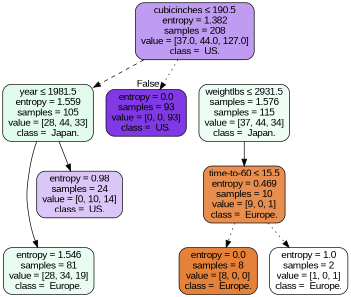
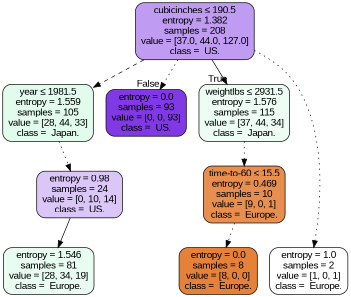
  digraph {
    fontname="Liberation Sans"
    node [color=black fontname="Liberation Sans" shape=box style="filled, rounded"]
    edge [fontname="Liberation Sans" style=dotted]
    n1 [fillcolor="#bf9bf2" label=<cubicinches &le; 190.5<br/>entropy = 1.382<br/>samples = 208<br/>value = [37.0, 44.0, 127.0]<br/>class =  US.>]
-   n2 [fillcolor="#edfdf4" label=<weightlbs &le; 2931.5<br/>samples = 1.576<br/>samples = 115<br/>value = [37, 44, 34]<br/>class =  Japan.>]
+   n2 [fillcolor="#edfdf4" label=<weightlbs &le; 2931.5<br/>entropy = 1.576<br/>samples = 115<br/>value = [37, 44, 34]<br/>class =  Japan.>]
    n3 [fillcolor="#8139e5" label=<entropy = 0.0<br/>samples = 93<br/>value = [0, 0, 93]<br/>class =  US.>]
    n4 [fillcolor="#e1fbec" label=<year &le; 1981.5<br/>entropy = 1.559<br/>samples = 105<br/>value = [28, 44, 33]<br/>class =  Japan.>]
    n5 [fillcolor="#e88f4f" label=<time-to-60 &le; 15.5<br/>entropy = 0.469<br/>samples = 10<br/>value = [9, 0, 1]<br/>class =  Europe.>]
    n6 [fillcolor="#e9fcf1" label=<entropy = 1.546<br/>samples = 81<br/>value = [28, 34, 19]<br/>class =  Europe.>]
    n7 [fillcolor="#dbc6f8" label=<entropy = 0.98<br/>samples = 24<br/>value = [0, 10, 14]<br/>class =  US.>]
    n8 [fillcolor="#ffffff" label=<entropy = 1.0<br/>samples = 2<br/>value = [1, 0, 1]<br/>class =  Europe.>]
    n9 [fillcolor="#e58139" label=<entropy = 0.0<br/>samples = 8<br/>value = [8, 0, 0]<br/>class =  Europe.>]
+   n1 -> n2 [headlabel=True labelangle=45 labeldistance=2.5 style=solid]
    n1 -> n3 [headlabel=False labelangle=-45 labeldistance=2.5]
    n1 -> n4 [style=dashed]
-   n2 -> n5 [style=solid]
-   n4 -> n6 [style=solid]
-   n4 -> n7 [style=solid]
-   n5 -> n8
+   n2 -> n5
+   n7 -> n6 [style=solid]
+   n4 -> n7
+   n1 -> n8
    n5 -> n9
  }
